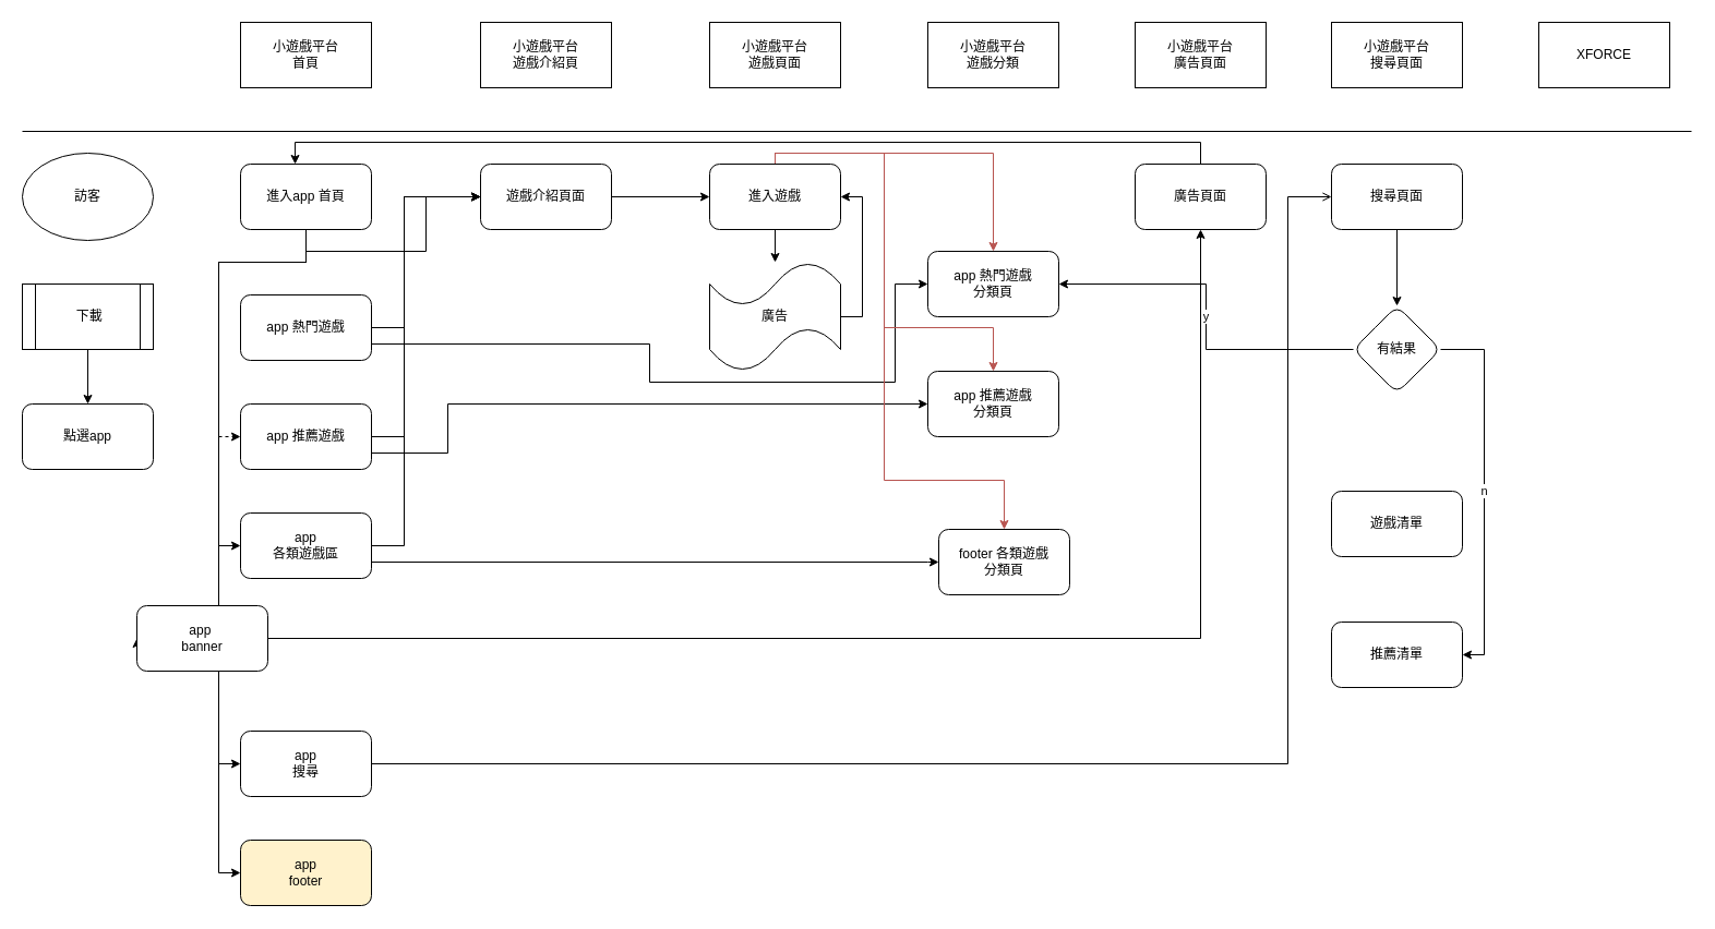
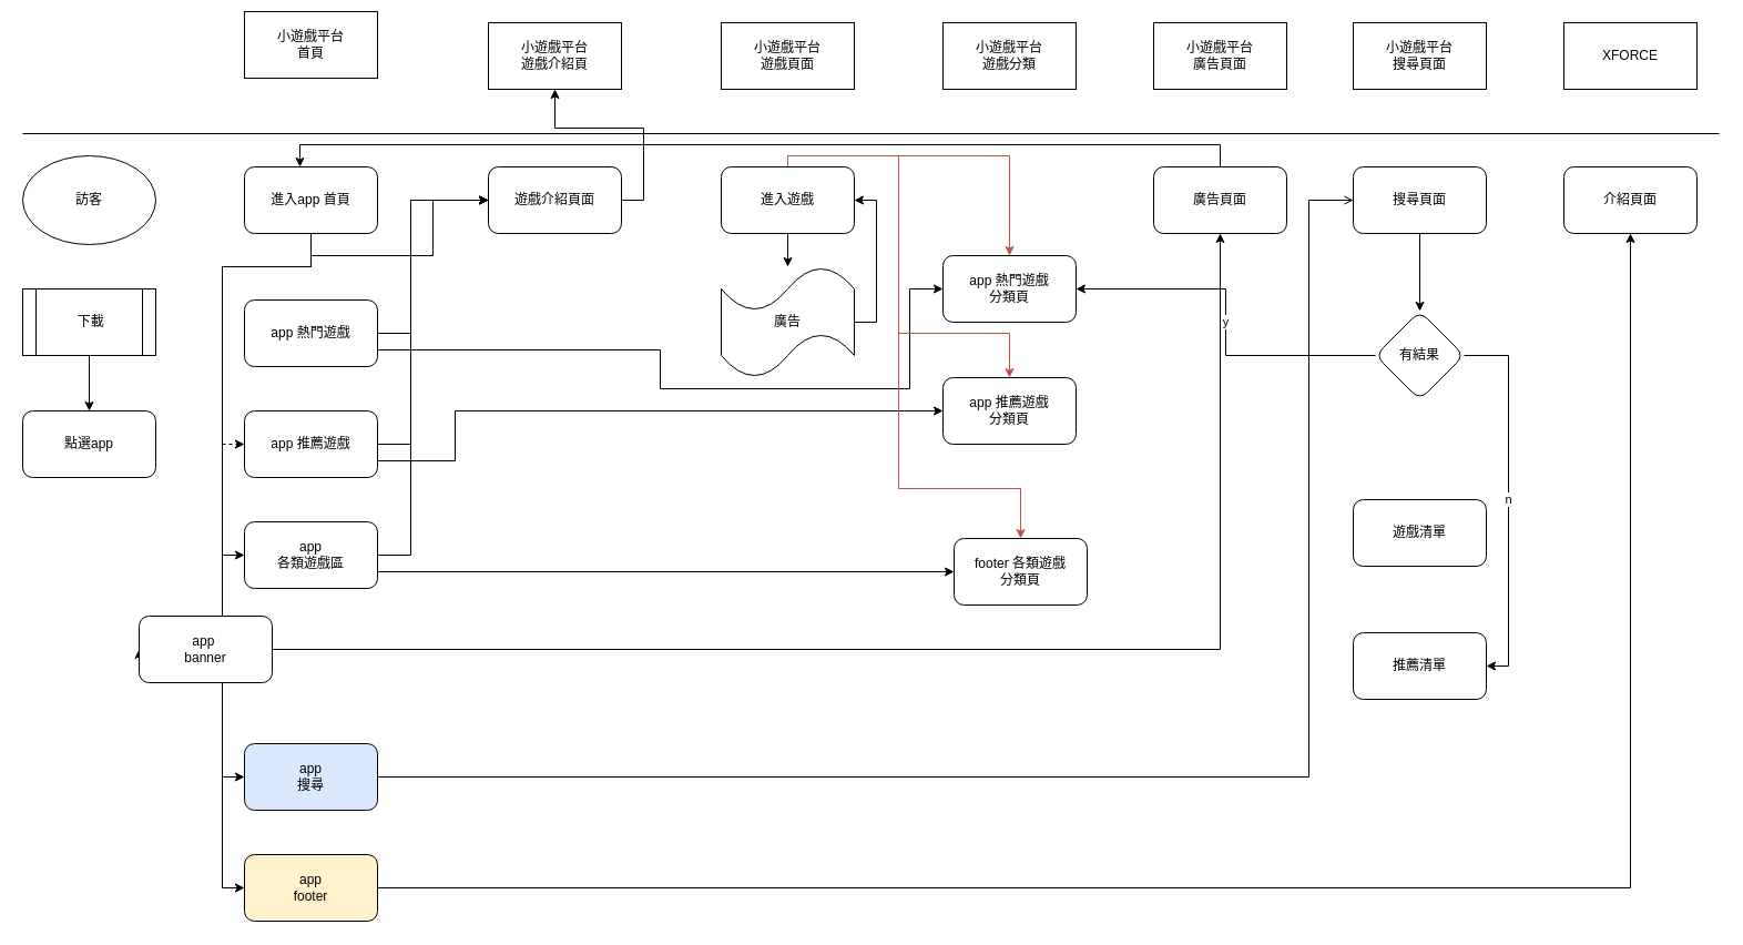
  <mxCell id="0" />
  <mxCell id="1" parent="0" />
- <mxCell id="2" value="&lt;div&gt;小遊戲平台&lt;/div&gt;&lt;div&gt;首頁&lt;br&gt;&lt;/div&gt;" style="rounded=0;whiteSpace=wrap;html=1;" vertex="1" parent="1"><mxGeometry x="220" y="20" width="120" height="60" as="geometry" /></mxCell>
+ <mxCell id="2" value="&lt;div&gt;小遊戲平台&lt;/div&gt;&lt;div&gt;首頁&lt;br&gt;&lt;/div&gt;" style="rounded=0;whiteSpace=wrap;html=1;" vertex="1" parent="1"><mxGeometry x="220" y="10" width="120" height="60" as="geometry" /></mxCell>
  <mxCell id="3" value="" style="endArrow=none;html=1;rounded=0;" edge="1" parent="1"><mxGeometry width="50" height="50" relative="1" as="geometry"><mxPoint x="20" y="120" as="sourcePoint" /><mxPoint x="1550" y="120" as="targetPoint" /></mxGeometry></mxCell>
  <mxCell id="4" value="訪客" style="ellipse;whiteSpace=wrap;html=1;" vertex="1" parent="1"><mxGeometry x="20" y="140" width="120" height="80" as="geometry" /></mxCell>
  <mxCell id="5" value="" style="edgeStyle=orthogonalEdgeStyle;rounded=0;orthogonalLoop=1;jettySize=auto;html=1;" edge="1" parent="1" source="6" target="7"><mxGeometry relative="1" as="geometry" /></mxCell>
  <mxCell id="6" value="&amp;nbsp;下載" style="shape=process;whiteSpace=wrap;html=1;backgroundOutline=1;" vertex="1" parent="1"><mxGeometry x="20" y="260" width="120" height="60" as="geometry" /></mxCell>
  <mxCell id="7" value="點選app" style="rounded=1;whiteSpace=wrap;html=1;" vertex="1" parent="1"><mxGeometry x="20" y="370" width="120" height="60" as="geometry" /></mxCell>
  <mxCell id="8" style="edgeStyle=orthogonalEdgeStyle;rounded=0;orthogonalLoop=1;jettySize=auto;html=1;exitX=0.5;exitY=1;exitDx=0;exitDy=0;" edge="1" parent="1" source="14" target="39"><mxGeometry relative="1" as="geometry" /></mxCell>
  <mxCell id="9" style="edgeStyle=orthogonalEdgeStyle;rounded=0;orthogonalLoop=1;jettySize=auto;html=1;exitX=0.5;exitY=1;exitDx=0;exitDy=0;entryX=0;entryY=0.5;entryDx=0;entryDy=0;dashed=1;" edge="1" parent="1" source="14" target="22"><mxGeometry relative="1" as="geometry"><Array as="points"><mxPoint x="280" y="240" /><mxPoint x="200" y="240" /><mxPoint x="200" y="400" /></Array></mxGeometry></mxCell>
  <mxCell id="10" style="edgeStyle=orthogonalEdgeStyle;rounded=0;orthogonalLoop=1;jettySize=auto;html=1;exitX=0.5;exitY=1;exitDx=0;exitDy=0;entryX=0;entryY=0.5;entryDx=0;entryDy=0;" edge="1" parent="1" source="14" target="25"><mxGeometry relative="1" as="geometry"><Array as="points"><mxPoint x="280" y="240" /><mxPoint x="200" y="240" /><mxPoint x="200" y="500" /></Array></mxGeometry></mxCell>
  <mxCell id="11" style="edgeStyle=orthogonalEdgeStyle;rounded=0;orthogonalLoop=1;jettySize=auto;html=1;exitX=0.5;exitY=1;exitDx=0;exitDy=0;entryX=0;entryY=0.5;entryDx=0;entryDy=0;" edge="1" parent="1" source="14" target="27"><mxGeometry relative="1" as="geometry"><Array as="points"><mxPoint x="280" y="240" /><mxPoint x="200" y="240" /><mxPoint x="200" y="600" /></Array></mxGeometry></mxCell>
  <mxCell id="12" style="edgeStyle=orthogonalEdgeStyle;rounded=0;orthogonalLoop=1;jettySize=auto;html=1;exitX=0.5;exitY=1;exitDx=0;exitDy=0;entryX=0;entryY=0.5;entryDx=0;entryDy=0;" edge="1" parent="1" source="14" target="29"><mxGeometry relative="1" as="geometry"><Array as="points"><mxPoint x="280" y="240" /><mxPoint x="200" y="240" /><mxPoint x="200" y="700" /></Array></mxGeometry></mxCell>
  <mxCell id="13" style="edgeStyle=orthogonalEdgeStyle;rounded=0;orthogonalLoop=1;jettySize=auto;html=1;exitX=0.5;exitY=1;exitDx=0;exitDy=0;entryX=0;entryY=0.5;entryDx=0;entryDy=0;" edge="1" parent="1" source="14" target="31"><mxGeometry relative="1" as="geometry"><Array as="points"><mxPoint x="280" y="240" /><mxPoint x="200" y="240" /><mxPoint x="200" y="800" /></Array></mxGeometry></mxCell>
  <mxCell id="14" value="進入app 首頁" style="rounded=1;whiteSpace=wrap;html=1;" vertex="1" parent="1"><mxGeometry x="220" y="150" width="120" height="60" as="geometry" /></mxCell>
  <mxCell id="15" value="&lt;div&gt;小遊戲平台&lt;/div&gt;&lt;div&gt;遊戲介紹頁&lt;br&gt;&lt;/div&gt;" style="rounded=0;whiteSpace=wrap;html=1;" vertex="1" parent="1"><mxGeometry x="440" y="20" width="120" height="60" as="geometry" /></mxCell>
  <mxCell id="16" value="&lt;div&gt;小遊戲平台&lt;/div&gt;&lt;div&gt;遊戲頁面&lt;br&gt;&lt;/div&gt;" style="rounded=0;whiteSpace=wrap;html=1;" vertex="1" parent="1"><mxGeometry x="650" y="20" width="120" height="60" as="geometry" /></mxCell>
  <mxCell id="17" style="edgeStyle=orthogonalEdgeStyle;rounded=0;orthogonalLoop=1;jettySize=auto;html=1;exitX=1;exitY=0.5;exitDx=0;exitDy=0;entryX=0;entryY=0.5;entryDx=0;entryDy=0;" edge="1" parent="1" source="19" target="39"><mxGeometry relative="1" as="geometry"><Array as="points"><mxPoint x="370" y="300" /><mxPoint x="370" y="180" /></Array></mxGeometry></mxCell>
  <mxCell id="18" style="edgeStyle=orthogonalEdgeStyle;rounded=0;orthogonalLoop=1;jettySize=auto;html=1;exitX=1;exitY=0.75;exitDx=0;exitDy=0;entryX=0;entryY=0.5;entryDx=0;entryDy=0;" edge="1" parent="1" source="19" target="33"><mxGeometry relative="1" as="geometry"><Array as="points"><mxPoint x="595" y="315" /><mxPoint x="595" y="350" /><mxPoint x="820" y="350" /><mxPoint x="820" y="260" /></Array></mxGeometry></mxCell>
  <mxCell id="19" value="app 熱門遊戲" style="rounded=1;whiteSpace=wrap;html=1;" vertex="1" parent="1"><mxGeometry x="220" y="270" width="120" height="60" as="geometry" /></mxCell>
  <mxCell id="20" style="edgeStyle=orthogonalEdgeStyle;rounded=0;orthogonalLoop=1;jettySize=auto;html=1;exitX=1;exitY=0.5;exitDx=0;exitDy=0;" edge="1" parent="1" source="22"><mxGeometry relative="1" as="geometry"><mxPoint x="440" y="180" as="targetPoint" /><Array as="points"><mxPoint x="370" y="400" /><mxPoint x="370" y="180" /></Array></mxGeometry></mxCell>
  <mxCell id="21" style="edgeStyle=orthogonalEdgeStyle;rounded=0;orthogonalLoop=1;jettySize=auto;html=1;exitX=1;exitY=0.75;exitDx=0;exitDy=0;entryX=0;entryY=0.5;entryDx=0;entryDy=0;" edge="1" parent="1" source="22" target="34"><mxGeometry relative="1" as="geometry"><Array as="points"><mxPoint x="410" y="415" /><mxPoint x="410" y="370" /></Array></mxGeometry></mxCell>
  <mxCell id="22" value="app 推薦遊戲" style="rounded=1;whiteSpace=wrap;html=1;" vertex="1" parent="1"><mxGeometry x="220" y="370" width="120" height="60" as="geometry" /></mxCell>
  <mxCell id="23" style="edgeStyle=orthogonalEdgeStyle;rounded=0;orthogonalLoop=1;jettySize=auto;html=1;exitX=1;exitY=0.5;exitDx=0;exitDy=0;entryX=0;entryY=0.5;entryDx=0;entryDy=0;" edge="1" parent="1" source="25" target="39"><mxGeometry relative="1" as="geometry"><Array as="points"><mxPoint x="370" y="500" /><mxPoint x="370" y="180" /></Array></mxGeometry></mxCell>
  <mxCell id="24" style="edgeStyle=orthogonalEdgeStyle;rounded=0;orthogonalLoop=1;jettySize=auto;html=1;exitX=1;exitY=0.75;exitDx=0;exitDy=0;entryX=0;entryY=0.5;entryDx=0;entryDy=0;" edge="1" parent="1" source="25" target="35"><mxGeometry relative="1" as="geometry"><Array as="points"><mxPoint x="850" y="515" /></Array></mxGeometry></mxCell>
  <mxCell id="25" value="&lt;div&gt;app &lt;br&gt;&lt;/div&gt;&lt;div&gt;各類遊戲區&lt;/div&gt;" style="rounded=1;whiteSpace=wrap;html=1;" vertex="1" parent="1"><mxGeometry x="220" y="470" width="120" height="60" as="geometry" /></mxCell>
  <mxCell id="26" style="edgeStyle=orthogonalEdgeStyle;rounded=0;orthogonalLoop=1;jettySize=auto;html=1;exitX=1;exitY=0.5;exitDx=0;exitDy=0;entryX=0.5;entryY=1;entryDx=0;entryDy=0;" edge="1" parent="1" source="27" target="48"><mxGeometry relative="1" as="geometry" /></mxCell>
  <mxCell id="27" value="&lt;div&gt;app&amp;nbsp;&lt;/div&gt;&lt;div&gt;banner&lt;br&gt;&lt;/div&gt;" style="rounded=1;whiteSpace=wrap;html=1;" vertex="1" parent="1"><mxGeometry x="125" y="555" width="120" height="60" as="geometry" /></mxCell>
  <mxCell id="28" style="edgeStyle=orthogonalEdgeStyle;rounded=0;orthogonalLoop=1;jettySize=auto;html=1;exitX=1;exitY=0.5;exitDx=0;exitDy=0;entryX=0;entryY=0.5;entryDx=0;entryDy=0;endArrow=open;" edge="1" parent="1" source="29" target="50"><mxGeometry relative="1" as="geometry"><Array as="points"><mxPoint x="1180" y="700" /><mxPoint x="1180" y="180" /></Array></mxGeometry></mxCell>
- <mxCell id="29" value="&lt;div&gt;app &lt;br&gt;&lt;/div&gt;&lt;div&gt;搜尋&lt;br&gt;&lt;/div&gt;" style="rounded=1;whiteSpace=wrap;html=1;" vertex="1" parent="1"><mxGeometry x="220" y="670" width="120" height="60" as="geometry" /></mxCell>
+ <mxCell id="29" value="&lt;div&gt;app &lt;br&gt;&lt;/div&gt;&lt;div&gt;搜尋&lt;br&gt;&lt;/div&gt;" style="rounded=1;whiteSpace=wrap;html=1;fillColor=#dae8fc;" vertex="1" parent="1"><mxGeometry x="220" y="670" width="120" height="60" as="geometry" /></mxCell>
+ <mxCell id="30" style="edgeStyle=orthogonalEdgeStyle;rounded=0;orthogonalLoop=1;jettySize=auto;html=1;exitX=1;exitY=0.5;exitDx=0;exitDy=0;entryX=0.5;entryY=1;entryDx=0;entryDy=0;" edge="1" parent="1" source="31" target="57"><mxGeometry relative="1" as="geometry" /></mxCell>
  <mxCell id="31" value="&lt;div&gt;app &lt;br&gt;&lt;/div&gt;&lt;div&gt;footer&lt;/div&gt;" style="rounded=1;whiteSpace=wrap;html=1;fillColor=#fff2cc;" vertex="1" parent="1"><mxGeometry x="220" y="770" width="120" height="60" as="geometry" /></mxCell>
  <mxCell id="32" value="&lt;div&gt;小遊戲平台&lt;/div&gt;&lt;div&gt;遊戲分類&lt;br&gt;&lt;/div&gt;" style="rounded=0;whiteSpace=wrap;html=1;" vertex="1" parent="1"><mxGeometry x="850" y="20" width="120" height="60" as="geometry" /></mxCell>
  <mxCell id="33" value="&lt;div&gt;app 熱門遊戲&lt;/div&gt;&lt;div&gt;分類頁&lt;br&gt;&lt;/div&gt;" style="rounded=1;whiteSpace=wrap;html=1;" vertex="1" parent="1"><mxGeometry x="850" y="230" width="120" height="60" as="geometry" /></mxCell>
  <mxCell id="34" value="&lt;div&gt;app 推薦遊戲&lt;/div&gt;&lt;div&gt;分類頁&lt;br&gt;&lt;/div&gt;" style="rounded=1;whiteSpace=wrap;html=1;" vertex="1" parent="1"><mxGeometry x="850" y="340" width="120" height="60" as="geometry" /></mxCell>
  <mxCell id="35" value="&lt;div&gt;footer 各類遊戲&lt;/div&gt;&lt;div&gt;分類頁&lt;br&gt;&lt;/div&gt;" style="rounded=1;whiteSpace=wrap;html=1;" vertex="1" parent="1"><mxGeometry x="860" y="485" width="120" height="60" as="geometry" /></mxCell>
  <mxCell id="36" value="&lt;div&gt;小遊戲平台&lt;/div&gt;&lt;div&gt;廣告頁面&lt;br&gt;&lt;/div&gt;" style="rounded=0;whiteSpace=wrap;html=1;" vertex="1" parent="1"><mxGeometry x="1040" y="20" width="120" height="60" as="geometry" /></mxCell>
  <mxCell id="37" value="&lt;div&gt;小遊戲平台&lt;/div&gt;&lt;div&gt;搜尋頁面&lt;br&gt;&lt;/div&gt;" style="rounded=0;whiteSpace=wrap;html=1;" vertex="1" parent="1"><mxGeometry x="1220" y="20" width="120" height="60" as="geometry" /></mxCell>
- <mxCell id="38" style="edgeStyle=orthogonalEdgeStyle;rounded=0;orthogonalLoop=1;jettySize=auto;html=1;exitX=1;exitY=0.5;exitDx=0;exitDy=0;entryX=0;entryY=0.5;entryDx=0;entryDy=0;" edge="1" parent="1" source="39" target="44"><mxGeometry relative="1" as="geometry" /></mxCell>
+ <mxCell id="38" style="edgeStyle=orthogonalEdgeStyle;rounded=0;orthogonalLoop=1;jettySize=auto;html=1;exitX=1;exitY=0.5;exitDx=0;exitDy=0;" edge="1" parent="1" source="39" target="15"><mxGeometry relative="1" as="geometry" /></mxCell>
  <mxCell id="39" value="遊戲介紹頁面" style="rounded=1;whiteSpace=wrap;html=1;" vertex="1" parent="1"><mxGeometry x="440" y="150" width="120" height="60" as="geometry" /></mxCell>
  <mxCell id="40" value="" style="edgeStyle=orthogonalEdgeStyle;rounded=0;orthogonalLoop=1;jettySize=auto;html=1;" edge="1" parent="1" source="44" target="46"><mxGeometry relative="1" as="geometry" /></mxCell>
  <mxCell id="41" style="edgeStyle=orthogonalEdgeStyle;rounded=0;orthogonalLoop=1;jettySize=auto;html=1;exitX=0.5;exitY=0;exitDx=0;exitDy=0;entryX=0.5;entryY=0;entryDx=0;entryDy=0;fillColor=#f8cecc;strokeColor=#b85450;" edge="1" parent="1" source="44" target="33"><mxGeometry relative="1" as="geometry"><Array as="points"><mxPoint x="710" y="140" /><mxPoint x="910" y="140" /></Array></mxGeometry></mxCell>
  <mxCell id="42" style="edgeStyle=orthogonalEdgeStyle;rounded=0;orthogonalLoop=1;jettySize=auto;html=1;exitX=0.5;exitY=0;exitDx=0;exitDy=0;fillColor=#f8cecc;strokeColor=#b85450;" edge="1" parent="1" source="44" target="34"><mxGeometry relative="1" as="geometry"><Array as="points"><mxPoint x="710" y="140" /><mxPoint x="810" y="140" /><mxPoint x="810" y="300" /><mxPoint x="910" y="300" /></Array></mxGeometry></mxCell>
  <mxCell id="43" style="edgeStyle=orthogonalEdgeStyle;rounded=0;orthogonalLoop=1;jettySize=auto;html=1;exitX=0.5;exitY=0;exitDx=0;exitDy=0;entryX=0.5;entryY=0;entryDx=0;entryDy=0;fillColor=#f8cecc;strokeColor=#b85450;" edge="1" parent="1" source="44" target="35"><mxGeometry relative="1" as="geometry"><Array as="points"><mxPoint x="710" y="140" /><mxPoint x="810" y="140" /><mxPoint x="810" y="440" /><mxPoint x="920" y="440" /></Array></mxGeometry></mxCell>
  <mxCell id="44" value="進入遊戲" style="rounded=1;whiteSpace=wrap;html=1;" vertex="1" parent="1"><mxGeometry x="650" y="150" width="120" height="60" as="geometry" /></mxCell>
  <mxCell id="45" style="edgeStyle=orthogonalEdgeStyle;rounded=0;orthogonalLoop=1;jettySize=auto;html=1;exitX=1;exitY=0.5;exitDx=0;exitDy=0;exitPerimeter=0;entryX=1;entryY=0.5;entryDx=0;entryDy=0;" edge="1" parent="1" source="46" target="44"><mxGeometry relative="1" as="geometry" /></mxCell>
  <mxCell id="46" value="廣告" style="shape=tape;whiteSpace=wrap;html=1;" vertex="1" parent="1"><mxGeometry x="650" y="240" width="120" height="100" as="geometry" /></mxCell>
  <mxCell id="47" style="edgeStyle=orthogonalEdgeStyle;rounded=0;orthogonalLoop=1;jettySize=auto;html=1;exitX=0.5;exitY=0;exitDx=0;exitDy=0;entryX=0.417;entryY=0;entryDx=0;entryDy=0;entryPerimeter=0;" edge="1" parent="1" source="48" target="14"><mxGeometry relative="1" as="geometry" /></mxCell>
  <mxCell id="48" value="廣告頁面" style="rounded=1;whiteSpace=wrap;html=1;" vertex="1" parent="1"><mxGeometry x="1040" y="150" width="120" height="60" as="geometry" /></mxCell>
  <mxCell id="49" value="" style="edgeStyle=orthogonalEdgeStyle;rounded=0;orthogonalLoop=1;jettySize=auto;html=1;" edge="1" parent="1" source="50" target="53"><mxGeometry relative="1" as="geometry" /></mxCell>
  <mxCell id="50" value="搜尋頁面" style="rounded=1;whiteSpace=wrap;html=1;" vertex="1" parent="1"><mxGeometry x="1220" y="150" width="120" height="60" as="geometry" /></mxCell>
  <mxCell id="51" value="y" style="edgeStyle=orthogonalEdgeStyle;rounded=0;orthogonalLoop=1;jettySize=auto;html=1;" edge="1" parent="1" source="53" target="33"><mxGeometry relative="1" as="geometry" /></mxCell>
  <mxCell id="52" value="n" style="edgeStyle=orthogonalEdgeStyle;rounded=0;orthogonalLoop=1;jettySize=auto;html=1;exitX=1;exitY=0.5;exitDx=0;exitDy=0;entryX=1;entryY=0.5;entryDx=0;entryDy=0;" edge="1" parent="1" source="53" target="55"><mxGeometry relative="1" as="geometry" /></mxCell>
  <mxCell id="53" value="有結果" style="rhombus;whiteSpace=wrap;html=1;rounded=1;" vertex="1" parent="1"><mxGeometry x="1240" y="280" width="80" height="80" as="geometry" /></mxCell>
  <mxCell id="54" value="遊戲清單" style="whiteSpace=wrap;html=1;rounded=1;" vertex="1" parent="1"><mxGeometry x="1220" y="450" width="120" height="60" as="geometry" /></mxCell>
  <mxCell id="55" value="推薦清單" style="whiteSpace=wrap;html=1;rounded=1;" vertex="1" parent="1"><mxGeometry x="1220" y="570" width="120" height="60" as="geometry" /></mxCell>
  <mxCell id="56" value="XFORCE" style="rounded=0;whiteSpace=wrap;html=1;" vertex="1" parent="1"><mxGeometry x="1410" y="20" width="120" height="60" as="geometry" /></mxCell>
+ <mxCell id="57" value="介紹頁面" style="rounded=1;whiteSpace=wrap;html=1;" vertex="1" parent="1"><mxGeometry x="1410" y="150" width="120" height="60" as="geometry" /></mxCell>
